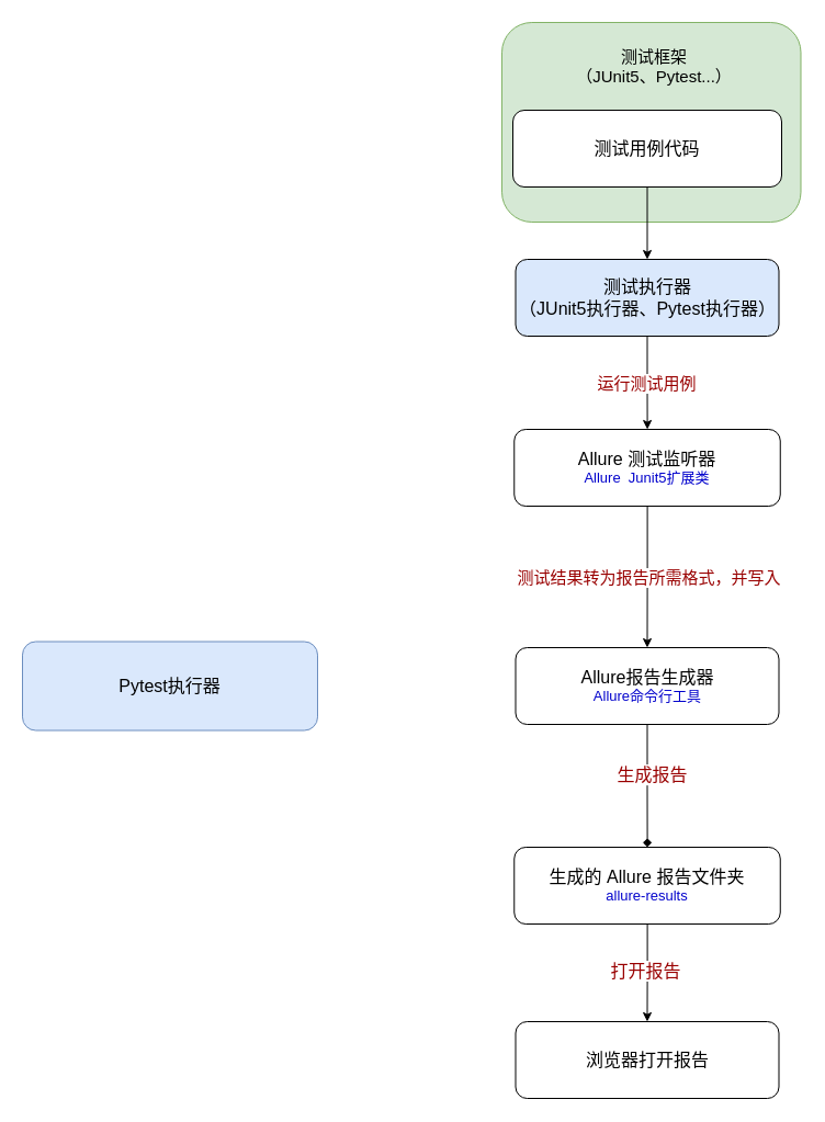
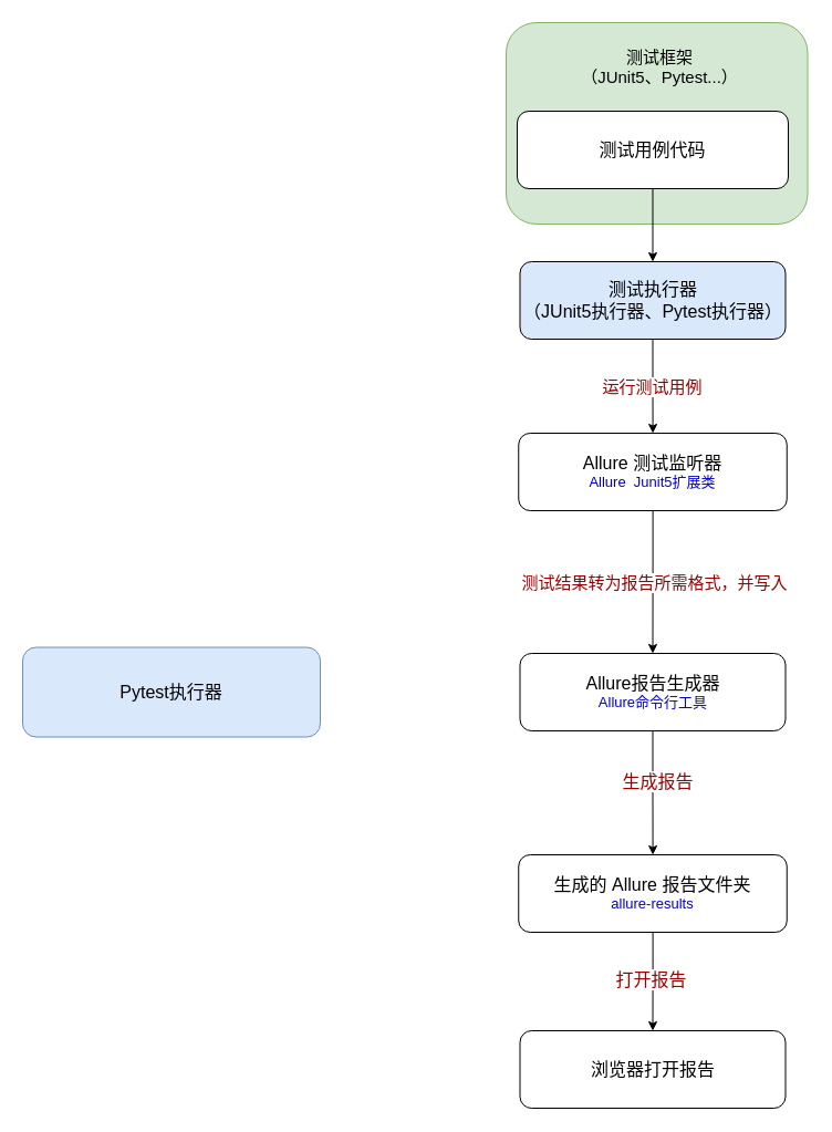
  <mxCell id="0" />
  <mxCell id="1" parent="0" />
  <mxCell id="2" value="&lt;font style=&quot;font-size: 16px;&quot;&gt;Pytest执行器&lt;/font&gt;" style="rounded=1;whiteSpace=wrap;html=1;fillColor=#dae8fc;strokeColor=#6c8ebf;" vertex="1" parent="1"><mxGeometry x="20" y="584.5" width="269" height="81" as="geometry" /></mxCell>
  <mxCell id="3" value="" style="rounded=1;whiteSpace=wrap;html=1;fillColor=#d5e8d4;strokeColor=#82b366;" vertex="1" parent="1"><mxGeometry x="457" y="20" width="272.5" height="182" as="geometry" /></mxCell>
  <mxCell id="4" value="" style="edgeStyle=orthogonalEdgeStyle;rounded=0;orthogonalLoop=1;jettySize=auto;html=1;fontSize=16;" edge="1" parent="1" source="8" target="7"><mxGeometry relative="1" as="geometry" /></mxCell>
  <mxCell id="5" style="edgeStyle=orthogonalEdgeStyle;rounded=0;orthogonalLoop=1;jettySize=auto;html=1;fontSize=15;fontColor=#000000;endArrow=classic;endFill=1;" edge="1" parent="1" source="7" target="11"><mxGeometry relative="1" as="geometry" /></mxCell>
  <mxCell id="6" value="&lt;font color=&quot;#990000&quot;&gt;运行测试用例&lt;/font&gt;" style="edgeLabel;html=1;align=center;verticalAlign=middle;resizable=0;points=[];fontSize=15;fontColor=#000000;" vertex="1" connectable="0" parent="5"><mxGeometry x="-0.013" y="-1" relative="1" as="geometry"><mxPoint as="offset" /></mxGeometry></mxCell>
  <mxCell id="7" value="&lt;span style=&quot;font-size: 16px;&quot;&gt;测试执行器&lt;br&gt;（JUnit5执行器、Pytest执行器）&lt;br&gt;&lt;/span&gt;" style="rounded=1;whiteSpace=wrap;html=1;fillColor=#dae8fc;" vertex="1" parent="1"><mxGeometry x="469.5" y="236" width="240" height="70" as="geometry" /></mxCell>
  <mxCell id="8" value="&lt;span style=&quot;font-size: 16px;&quot;&gt;测试用例代码&lt;/span&gt;" style="rounded=1;whiteSpace=wrap;html=1;" vertex="1" parent="1"><mxGeometry x="467" y="100" width="245" height="70" as="geometry" /></mxCell>
  <mxCell id="9" style="edgeStyle=orthogonalEdgeStyle;rounded=0;orthogonalLoop=1;jettySize=auto;html=1;fontSize=15;fontColor=#000000;endArrow=classic;endFill=1;" edge="1" parent="1" source="11" target="14"><mxGeometry relative="1" as="geometry" /></mxCell>
  <mxCell id="10" value="&lt;font color=&quot;#990000&quot;&gt;测试结果转为报告所需格式，并写入&lt;/font&gt;" style="edgeLabel;html=1;align=center;verticalAlign=middle;resizable=0;points=[];fontSize=15;fontColor=#000000;" vertex="1" connectable="0" parent="9"><mxGeometry x="0.012" y="1" relative="1" as="geometry"><mxPoint as="offset" /></mxGeometry></mxCell>
  <mxCell id="11" value="&lt;span style=&quot;font-size: 16px;&quot;&gt;Allure 测试监听器&lt;/span&gt;&lt;br&gt;&lt;font color=&quot;#0000cc&quot; style=&quot;font-size: 13px;&quot;&gt;Allure&amp;nbsp; Junit5扩展类&lt;br&gt;&lt;/font&gt;" style="rounded=1;whiteSpace=wrap;html=1;" vertex="1" parent="1"><mxGeometry x="468.25" y="391" width="242.5" height="70" as="geometry" /></mxCell>
- <mxCell id="12" style="edgeStyle=orthogonalEdgeStyle;rounded=0;orthogonalLoop=1;jettySize=auto;html=1;fontSize=15;fontColor=#000000;endArrow=diamond;endFill=1;" edge="1" parent="1" source="14" target="17"><mxGeometry relative="1" as="geometry" /></mxCell>
+ <mxCell id="12" style="edgeStyle=orthogonalEdgeStyle;rounded=0;orthogonalLoop=1;jettySize=auto;html=1;fontSize=15;fontColor=#000000;endArrow=classic;endFill=1;" edge="1" parent="1" source="14" target="17"><mxGeometry relative="1" as="geometry" /></mxCell>
  <mxCell id="13" value="&lt;font color=&quot;#990000&quot;&gt;生成报告&lt;/font&gt;" style="edgeLabel;html=1;align=center;verticalAlign=middle;resizable=0;points=[];fontSize=16;fontColor=#0000CC;" vertex="1" connectable="0" parent="12"><mxGeometry x="-0.197" y="4" relative="1" as="geometry"><mxPoint as="offset" /></mxGeometry></mxCell>
  <mxCell id="14" value="&lt;span style=&quot;font-size: 16px;&quot;&gt;Allure报告生成器&lt;/span&gt;&lt;br&gt;&lt;font color=&quot;#0000cc&quot; style=&quot;font-size: 13px;&quot;&gt;Allure命令行工具&lt;/font&gt;" style="rounded=1;whiteSpace=wrap;html=1;" vertex="1" parent="1"><mxGeometry x="469.5" y="590" width="240" height="70" as="geometry" /></mxCell>
  <mxCell id="15" value="" style="edgeStyle=orthogonalEdgeStyle;rounded=0;orthogonalLoop=1;jettySize=auto;html=1;fontSize=16;fontColor=#0000CC;endArrow=classic;endFill=1;" edge="1" parent="1" source="17" target="18"><mxGeometry relative="1" as="geometry" /></mxCell>
  <mxCell id="16" value="打开报告" style="edgeLabel;html=1;align=center;verticalAlign=middle;resizable=0;points=[];fontSize=16;fontColor=#990000;" vertex="1" connectable="0" parent="15"><mxGeometry x="-0.057" y="-2" relative="1" as="geometry"><mxPoint as="offset" /></mxGeometry></mxCell>
  <mxCell id="17" value="&lt;span style=&quot;font-size: 16px;&quot;&gt;生成的 Allure 报告文件夹&lt;br&gt;&lt;/span&gt;&lt;font color=&quot;#0000cc&quot; style=&quot;font-size: 13px;&quot;&gt;allure-results&lt;/font&gt;" style="rounded=1;whiteSpace=wrap;html=1;" vertex="1" parent="1"><mxGeometry x="468.25" y="772" width="242.5" height="70" as="geometry" /></mxCell>
  <mxCell id="18" value="&lt;font style=&quot;font-size: 16px;&quot;&gt;浏览器&lt;span style=&quot;background-color: rgb(255, 255, 255);&quot;&gt;打开报告&lt;/span&gt;&lt;/font&gt;&lt;span style=&quot;font-size: 16px;&quot;&gt;&lt;br&gt;&lt;/span&gt;" style="rounded=1;whiteSpace=wrap;html=1;" vertex="1" parent="1"><mxGeometry x="469.5" y="931" width="240" height="70" as="geometry" /></mxCell>
  <mxCell id="19" value="&lt;font style=&quot;font-size: 15px;&quot; color=&quot;#000000&quot;&gt;测试框架&lt;br style=&quot;border-color: var(--border-color);&quot;&gt;&lt;span style=&quot;&quot;&gt;（JUnit5、Pytest...）&lt;/span&gt;&lt;/font&gt;" style="text;html=1;strokeColor=none;fillColor=none;align=center;verticalAlign=middle;whiteSpace=wrap;rounded=0;fontSize=13;fontColor=#009900;" vertex="1" parent="1"><mxGeometry x="506" y="33" width="180" height="54" as="geometry" /></mxCell>
